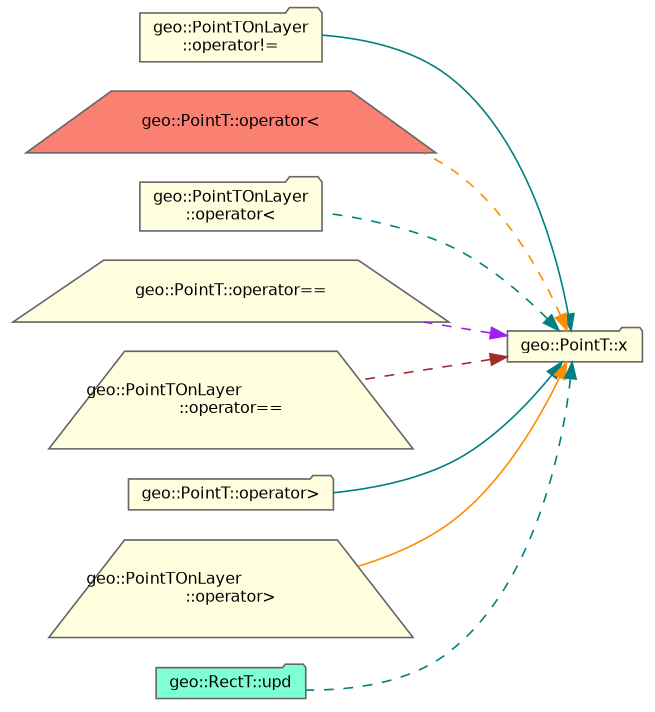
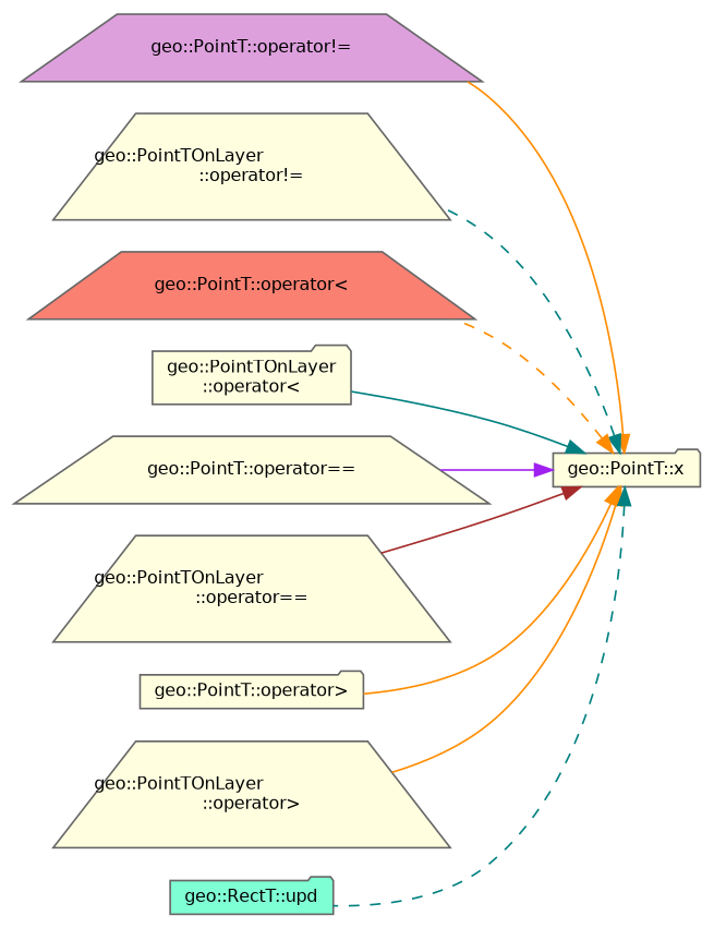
  digraph {
    rankdir=RL
    node [color=grey40 fillcolor=lightyellow fontname=Helvetica fontsize=10 shape=trapezium style=filled]
    edge [color=teal dir=back fontname=Helvetica fontsize=10 labelfontname=Helvetica labelfontsize=10 style=solid]
    n1 [color=gray40 fontcolor=black height=0.2 label="geo::PointT::x" shape=folder width=0.4]
-   n3 [height=0.2 label="geo::PointTOnLayer\l::operator!=" shape=folder width=0.4]
+   n2 [fillcolor=plum height=0.2 label="geo::PointT::operator!=" width=0.4]
+   n3 [height=0.2 label="geo::PointTOnLayer\l::operator!=" width=0.4]
    n4 [fillcolor=salmon height=0.2 label="geo::PointT::operator\<" width=0.4]
    n5 [height=0.2 label="geo::PointTOnLayer\l::operator\<" shape=folder width=0.4]
    n6 [height=0.2 label="geo::PointT::operator==" width=0.4]
    n7 [height=0.2 label="geo::PointTOnLayer\l::operator==" width=0.4]
    n8 [height=0.2 label="geo::PointT::operator\>" shape=folder width=0.4]
    n9 [height=0.2 label="geo::PointTOnLayer\l::operator\>" width=0.4]
    n10 [fillcolor=aquamarine height=0.2 label="geo::RectT::upd" shape=folder width=0.4]
-   n1 -> n3
+   n1 -> n2 [color=darkorange]
+   n1 -> n3 [style=dashed]
    n1 -> n4 [color=darkorange style=dashed]
-   n1 -> n5 [style=dashed]
-   n1 -> n6 [color=purple style=dashed]
-   n1 -> n7 [color=brown style=dashed]
-   n1 -> n8
+   n1 -> n5
+   n1 -> n6 [color=purple]
+   n1 -> n7 [color=brown]
+   n1 -> n8 [color=darkorange]
    n1 -> n9 [color=darkorange]
    n1 -> n10 [style=dashed]
  }
